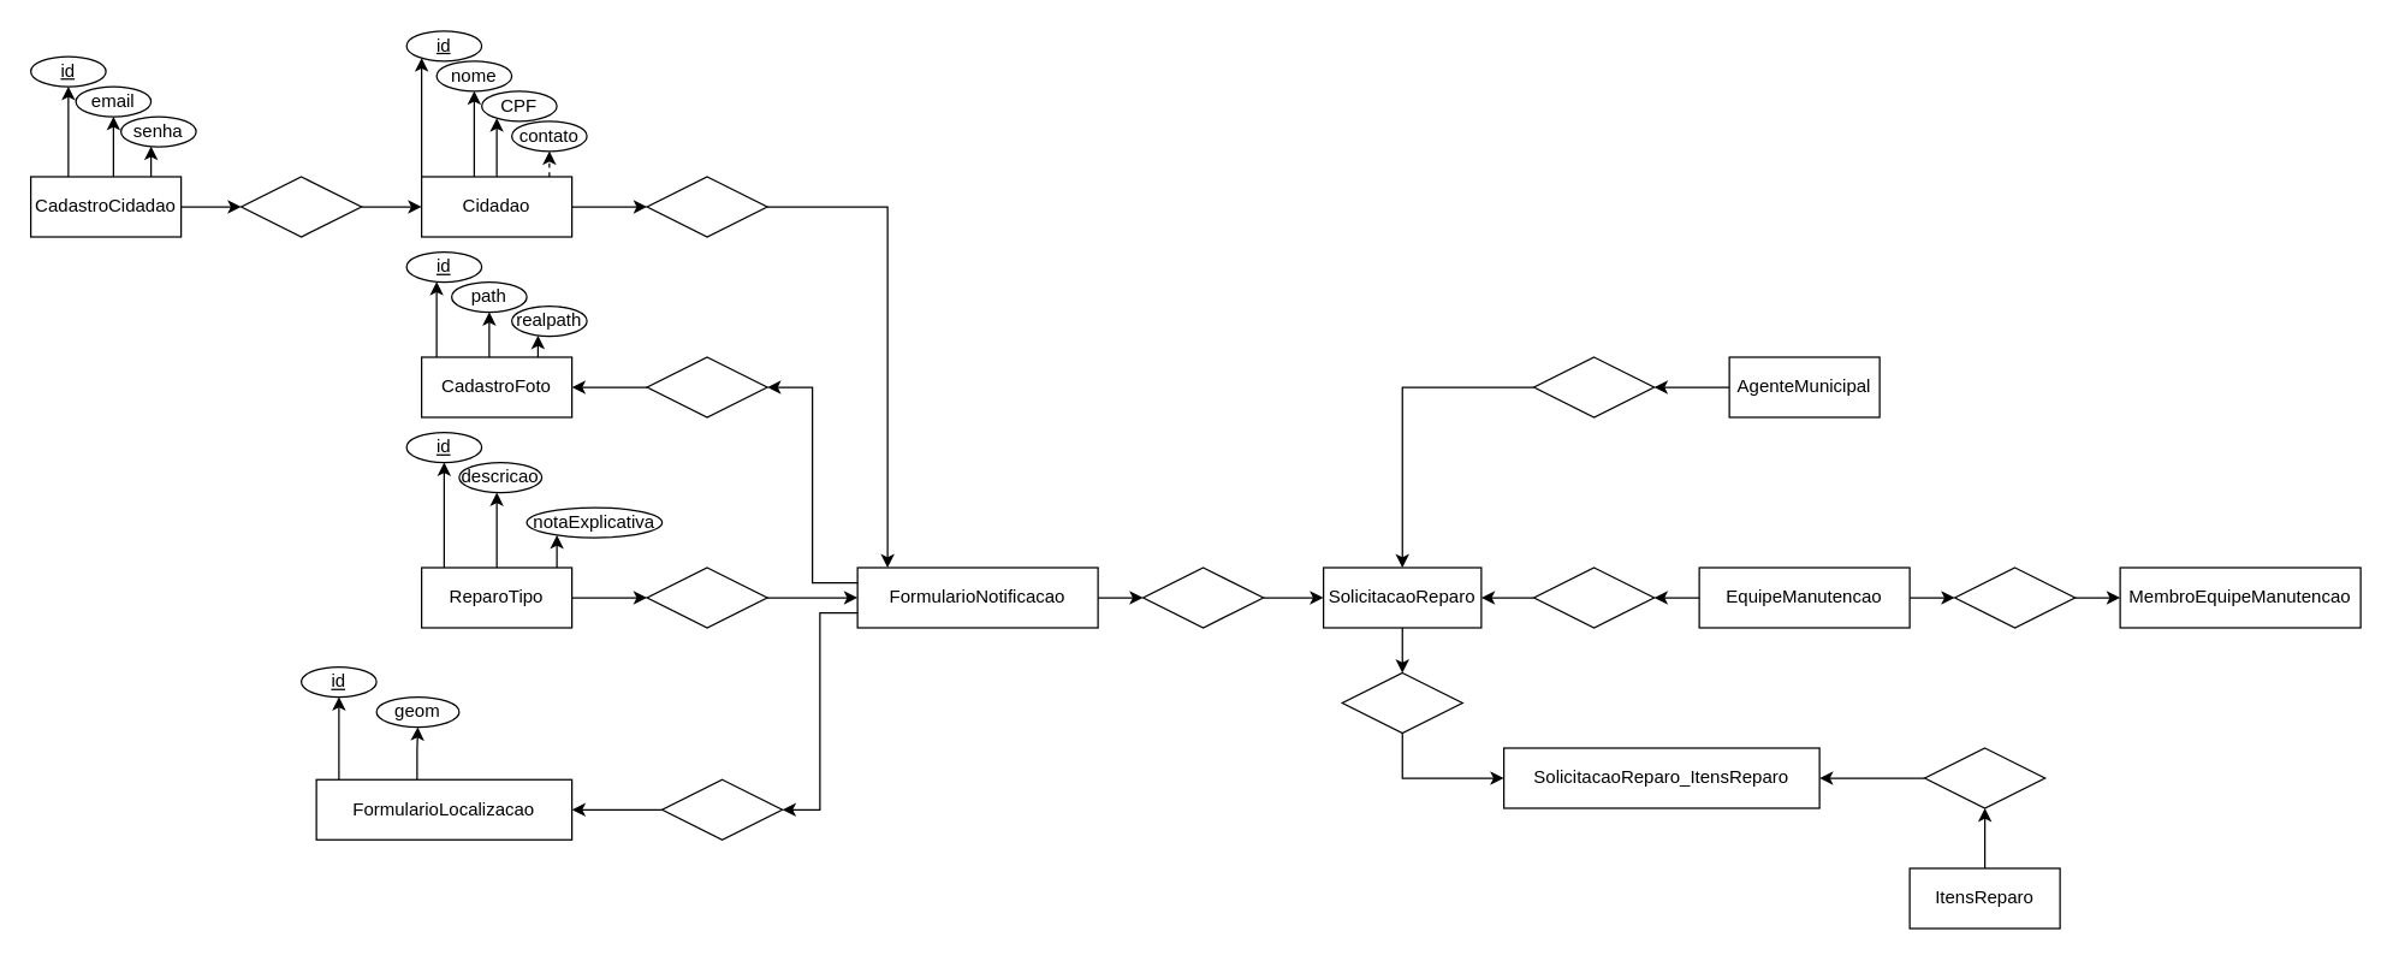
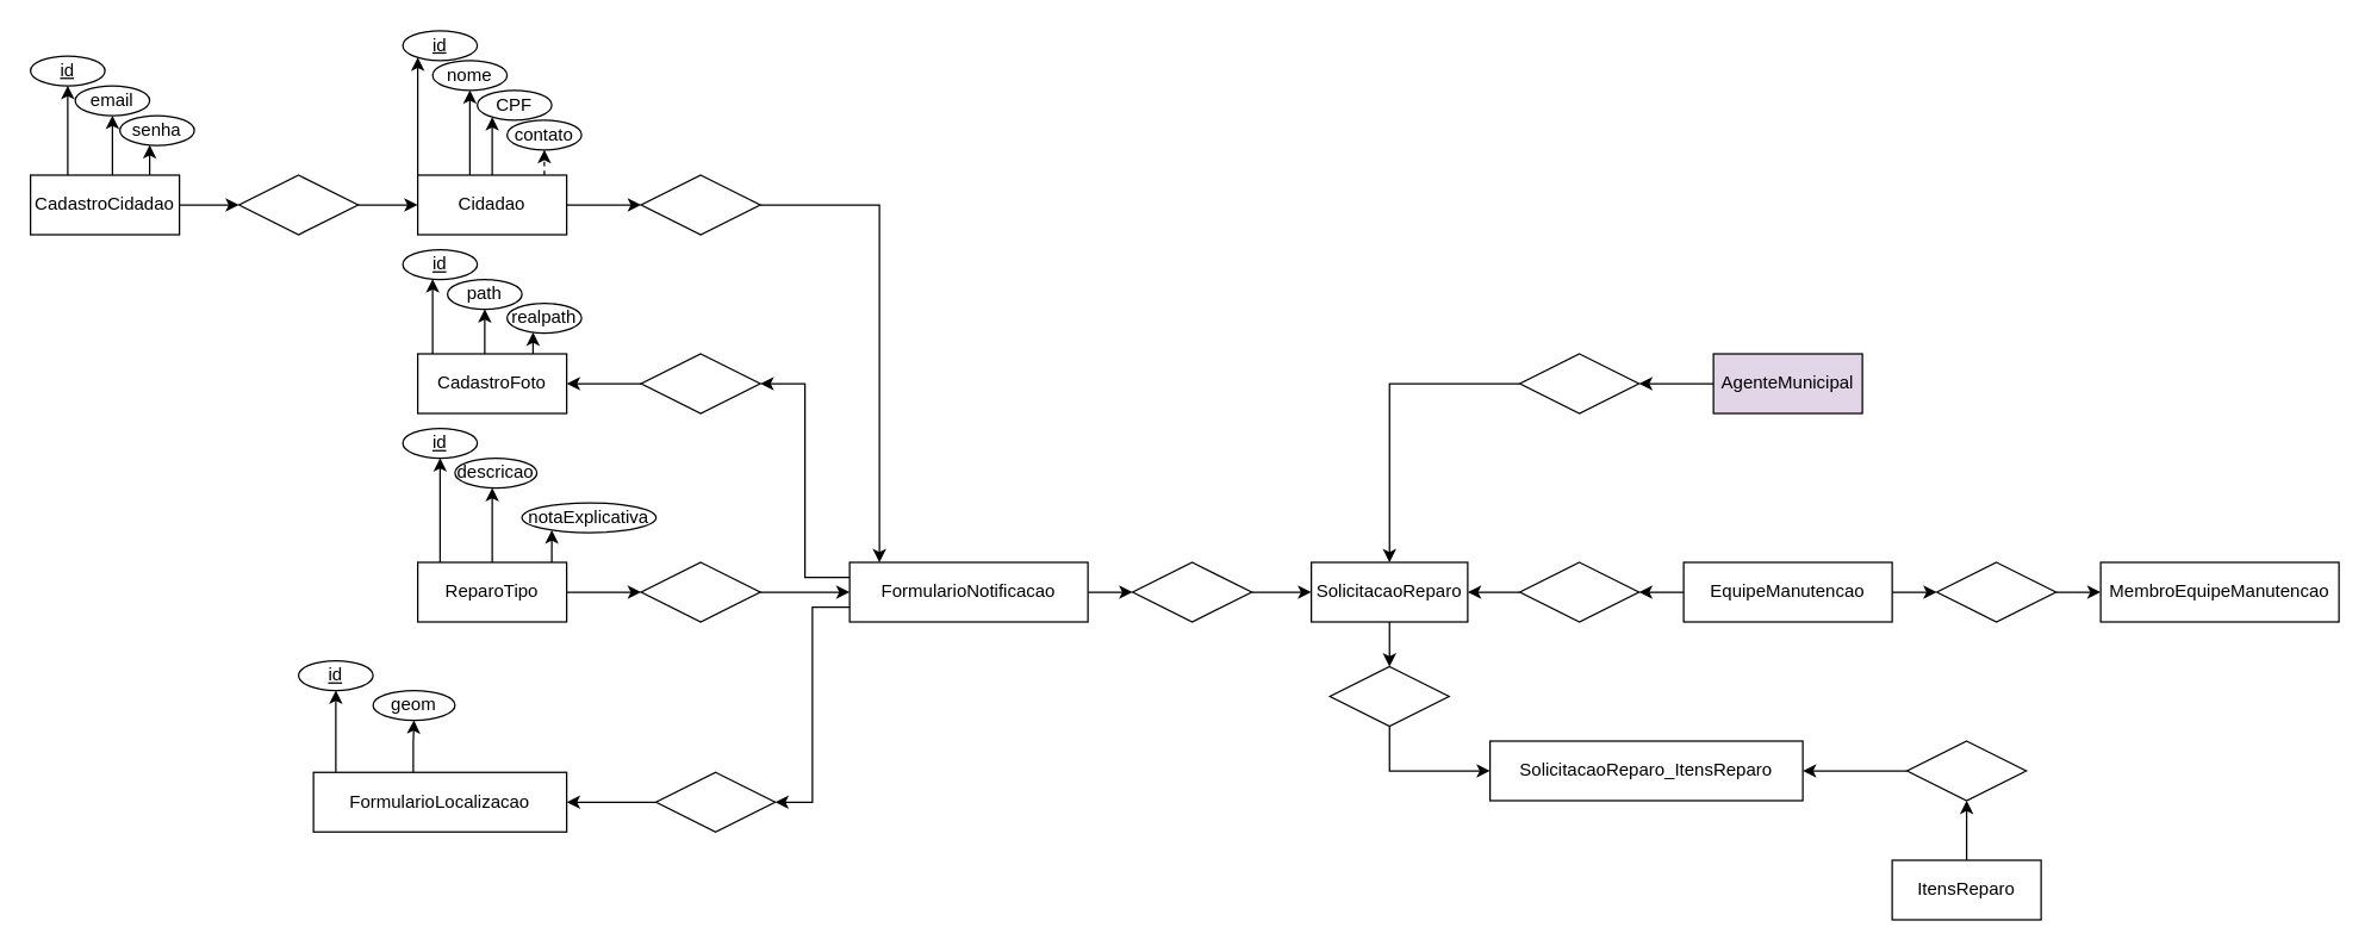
  <mxCell id="0" />
  <mxCell id="1" parent="0" />
  <mxCell id="2" style="edgeStyle=orthogonalEdgeStyle;rounded=0;orthogonalLoop=1;jettySize=auto;html=1;entryX=1;entryY=0.5;entryDx=0;entryDy=0;" parent="1" source="5" target="33" edge="1"><mxGeometry relative="1" as="geometry"><Array as="points"><mxPoint x="545" y="407" /><mxPoint x="545" y="538" /></Array></mxGeometry></mxCell>
  <mxCell id="3" style="edgeStyle=orthogonalEdgeStyle;rounded=0;orthogonalLoop=1;jettySize=auto;html=1;entryX=1;entryY=0.5;entryDx=0;entryDy=0;" parent="1" source="5" target="29" edge="1"><mxGeometry relative="1" as="geometry"><Array as="points"><mxPoint x="540" y="387" /><mxPoint x="540" y="257" /></Array></mxGeometry></mxCell>
  <mxCell id="4" style="edgeStyle=orthogonalEdgeStyle;rounded=0;orthogonalLoop=1;jettySize=auto;html=1;entryX=0;entryY=0.5;entryDx=0;entryDy=0;" parent="1" source="5" target="35" edge="1"><mxGeometry relative="1" as="geometry" /></mxCell>
  <mxCell id="5" value="FormularioNotificacao" style="whiteSpace=wrap;html=1;align=center;" parent="1" vertex="1"><mxGeometry x="570" y="377" width="160" height="40" as="geometry" /></mxCell>
  <mxCell id="6" style="edgeStyle=orthogonalEdgeStyle;rounded=0;orthogonalLoop=1;jettySize=auto;html=1;" edge="1" parent="1" source="8" target="75"><mxGeometry relative="1" as="geometry"><Array as="points"><mxPoint x="225" y="487" /><mxPoint x="225" y="487" /></Array></mxGeometry></mxCell>
  <mxCell id="7" style="edgeStyle=orthogonalEdgeStyle;rounded=0;orthogonalLoop=1;jettySize=auto;html=1;" edge="1" parent="1" source="8" target="76"><mxGeometry relative="1" as="geometry"><Array as="points"><mxPoint x="277" y="498" /></Array></mxGeometry></mxCell>
  <mxCell id="8" value="FormularioLocalizacao" style="whiteSpace=wrap;html=1;align=center;" parent="1" vertex="1"><mxGeometry x="210" y="518" width="170" height="40" as="geometry" /></mxCell>
  <mxCell id="9" style="edgeStyle=orthogonalEdgeStyle;rounded=0;orthogonalLoop=1;jettySize=auto;html=1;entryX=0;entryY=0.5;entryDx=0;entryDy=0;" parent="1" source="13" target="31" edge="1"><mxGeometry relative="1" as="geometry" /></mxCell>
  <mxCell id="10" style="edgeStyle=orthogonalEdgeStyle;rounded=0;orthogonalLoop=1;jettySize=auto;html=1;" edge="1" parent="1" source="13" target="72"><mxGeometry relative="1" as="geometry"><Array as="points"><mxPoint x="295" y="337" /><mxPoint x="295" y="337" /></Array></mxGeometry></mxCell>
  <mxCell id="11" style="edgeStyle=orthogonalEdgeStyle;rounded=0;orthogonalLoop=1;jettySize=auto;html=1;entryX=0.455;entryY=1;entryDx=0;entryDy=0;entryPerimeter=0;" edge="1" parent="1" source="13" target="73"><mxGeometry relative="1" as="geometry" /></mxCell>
  <mxCell id="12" style="edgeStyle=orthogonalEdgeStyle;rounded=0;orthogonalLoop=1;jettySize=auto;html=1;" edge="1" parent="1" source="13" target="74"><mxGeometry relative="1" as="geometry"><Array as="points"><mxPoint x="370" y="367" /><mxPoint x="370" y="367" /></Array></mxGeometry></mxCell>
  <mxCell id="13" value="ReparoTipo" style="whiteSpace=wrap;html=1;align=center;" parent="1" vertex="1"><mxGeometry x="280" y="377" width="100" height="40" as="geometry" /></mxCell>
  <mxCell id="14" style="edgeStyle=orthogonalEdgeStyle;rounded=0;orthogonalLoop=1;jettySize=auto;html=1;" edge="1" parent="1" source="17" target="69"><mxGeometry relative="1" as="geometry"><Array as="points"><mxPoint x="290" y="217" /><mxPoint x="290" y="217" /></Array></mxGeometry></mxCell>
  <mxCell id="15" style="edgeStyle=orthogonalEdgeStyle;rounded=0;orthogonalLoop=1;jettySize=auto;html=1;" edge="1" parent="1" source="17" target="70"><mxGeometry relative="1" as="geometry"><Array as="points"><mxPoint x="325" y="227" /><mxPoint x="325" y="227" /></Array></mxGeometry></mxCell>
  <mxCell id="16" style="edgeStyle=orthogonalEdgeStyle;rounded=0;orthogonalLoop=1;jettySize=auto;html=1;" edge="1" parent="1" source="17" target="71"><mxGeometry relative="1" as="geometry"><Array as="points"><mxPoint x="360" y="237" /><mxPoint x="360" y="237" /></Array></mxGeometry></mxCell>
  <mxCell id="17" value="CadastroFoto" style="whiteSpace=wrap;html=1;align=center;" parent="1" vertex="1"><mxGeometry x="280" y="237" width="100" height="40" as="geometry" /></mxCell>
  <mxCell id="18" style="edgeStyle=orthogonalEdgeStyle;rounded=0;orthogonalLoop=1;jettySize=auto;html=1;entryX=0.5;entryY=0;entryDx=0;entryDy=0;" parent="1" source="19" target="40" edge="1"><mxGeometry relative="1" as="geometry" /></mxCell>
  <mxCell id="19" value="SolicitacaoReparo" style="whiteSpace=wrap;html=1;align=center;" parent="1" vertex="1"><mxGeometry x="880" y="377" width="105" height="40" as="geometry" /></mxCell>
  <mxCell id="20" style="edgeStyle=orthogonalEdgeStyle;rounded=0;orthogonalLoop=1;jettySize=auto;html=1;startArrow=none;" parent="1" source="38" target="24" edge="1"><mxGeometry relative="1" as="geometry" /></mxCell>
  <mxCell id="21" style="edgeStyle=orthogonalEdgeStyle;rounded=0;orthogonalLoop=1;jettySize=auto;html=1;entryX=1;entryY=0.5;entryDx=0;entryDy=0;" parent="1" source="23" target="37" edge="1"><mxGeometry relative="1" as="geometry" /></mxCell>
  <mxCell id="22" style="edgeStyle=orthogonalEdgeStyle;rounded=0;orthogonalLoop=1;jettySize=auto;html=1;" parent="1" source="23" target="38" edge="1"><mxGeometry relative="1" as="geometry" /></mxCell>
  <mxCell id="23" value="EquipeManutencao" style="whiteSpace=wrap;html=1;align=center;" parent="1" vertex="1"><mxGeometry x="1130" y="377" width="140" height="40" as="geometry" /></mxCell>
  <mxCell id="24" value="MembroEquipeManutencao" style="whiteSpace=wrap;html=1;align=center;" parent="1" vertex="1"><mxGeometry x="1410" y="377" width="160" height="40" as="geometry" /></mxCell>
  <mxCell id="25" value="SolicitacaoReparo_ItensReparo" style="whiteSpace=wrap;html=1;align=center;" parent="1" vertex="1"><mxGeometry x="1000" y="497" width="210" height="40" as="geometry" /></mxCell>
  <mxCell id="26" style="edgeStyle=orthogonalEdgeStyle;rounded=0;orthogonalLoop=1;jettySize=auto;html=1;entryX=0.5;entryY=1;entryDx=0;entryDy=0;" parent="1" source="27" target="42" edge="1"><mxGeometry relative="1" as="geometry" /></mxCell>
  <mxCell id="27" value="ItensReparo" style="whiteSpace=wrap;html=1;align=center;" parent="1" vertex="1"><mxGeometry x="1270" y="577" width="100" height="40" as="geometry" /></mxCell>
  <mxCell id="28" style="edgeStyle=orthogonalEdgeStyle;rounded=0;orthogonalLoop=1;jettySize=auto;html=1;" parent="1" source="29" target="17" edge="1"><mxGeometry relative="1" as="geometry" /></mxCell>
  <mxCell id="29" value="" style="shape=rhombus;perimeter=rhombusPerimeter;whiteSpace=wrap;html=1;align=center;" parent="1" vertex="1"><mxGeometry x="430" y="237" width="80" height="40" as="geometry" /></mxCell>
  <mxCell id="30" value="" style="edgeStyle=orthogonalEdgeStyle;rounded=0;orthogonalLoop=1;jettySize=auto;html=1;" parent="1" source="31" target="5" edge="1"><mxGeometry relative="1" as="geometry"><Array as="points"><mxPoint x="510" y="397" /><mxPoint x="510" y="397" /></Array></mxGeometry></mxCell>
  <mxCell id="31" value="" style="shape=rhombus;perimeter=rhombusPerimeter;whiteSpace=wrap;html=1;align=center;" parent="1" vertex="1"><mxGeometry x="430" y="377" width="80" height="40" as="geometry" /></mxCell>
  <mxCell id="32" style="edgeStyle=orthogonalEdgeStyle;rounded=0;orthogonalLoop=1;jettySize=auto;html=1;" parent="1" source="33" target="8" edge="1"><mxGeometry relative="1" as="geometry" /></mxCell>
  <mxCell id="33" value="" style="shape=rhombus;perimeter=rhombusPerimeter;whiteSpace=wrap;html=1;align=center;" parent="1" vertex="1"><mxGeometry x="440" y="518" width="80" height="40" as="geometry" /></mxCell>
  <mxCell id="34" style="edgeStyle=orthogonalEdgeStyle;rounded=0;orthogonalLoop=1;jettySize=auto;html=1;" parent="1" source="35" target="19" edge="1"><mxGeometry relative="1" as="geometry" /></mxCell>
  <mxCell id="35" value="" style="shape=rhombus;perimeter=rhombusPerimeter;whiteSpace=wrap;html=1;align=center;" parent="1" vertex="1"><mxGeometry x="760" y="377" width="80" height="40" as="geometry" /></mxCell>
  <mxCell id="36" style="edgeStyle=orthogonalEdgeStyle;rounded=0;orthogonalLoop=1;jettySize=auto;html=1;" parent="1" source="37" target="19" edge="1"><mxGeometry relative="1" as="geometry" /></mxCell>
  <mxCell id="37" value="" style="shape=rhombus;perimeter=rhombusPerimeter;whiteSpace=wrap;html=1;align=center;" parent="1" vertex="1"><mxGeometry x="1020" y="377" width="80" height="40" as="geometry" /></mxCell>
  <mxCell id="38" value="" style="shape=rhombus;perimeter=rhombusPerimeter;whiteSpace=wrap;html=1;align=center;" parent="1" vertex="1"><mxGeometry x="1300" y="377" width="80" height="40" as="geometry" /></mxCell>
  <mxCell id="39" style="edgeStyle=orthogonalEdgeStyle;rounded=0;orthogonalLoop=1;jettySize=auto;html=1;entryX=0;entryY=0.5;entryDx=0;entryDy=0;" parent="1" source="40" target="25" edge="1"><mxGeometry relative="1" as="geometry"><Array as="points"><mxPoint x="933" y="517" /></Array></mxGeometry></mxCell>
  <mxCell id="40" value="" style="shape=rhombus;perimeter=rhombusPerimeter;whiteSpace=wrap;html=1;align=center;" parent="1" vertex="1"><mxGeometry x="892.5" y="447" width="80" height="40" as="geometry" /></mxCell>
  <mxCell id="41" style="edgeStyle=orthogonalEdgeStyle;rounded=0;orthogonalLoop=1;jettySize=auto;html=1;" parent="1" source="42" target="25" edge="1"><mxGeometry relative="1" as="geometry" /></mxCell>
  <mxCell id="42" value="" style="shape=rhombus;perimeter=rhombusPerimeter;whiteSpace=wrap;html=1;align=center;" parent="1" vertex="1"><mxGeometry x="1280" y="497" width="80" height="40" as="geometry" /></mxCell>
  <mxCell id="43" style="edgeStyle=orthogonalEdgeStyle;rounded=0;orthogonalLoop=1;jettySize=auto;html=1;" parent="1" source="48" target="50" edge="1"><mxGeometry relative="1" as="geometry" /></mxCell>
  <mxCell id="44" style="edgeStyle=orthogonalEdgeStyle;rounded=0;orthogonalLoop=1;jettySize=auto;html=1;" edge="1" parent="1" source="48" target="65"><mxGeometry relative="1" as="geometry"><Array as="points"><mxPoint x="280" y="87" /><mxPoint x="280" y="87" /></Array></mxGeometry></mxCell>
  <mxCell id="45" style="edgeStyle=orthogonalEdgeStyle;rounded=0;orthogonalLoop=1;jettySize=auto;html=1;" edge="1" parent="1" source="48" target="66"><mxGeometry relative="1" as="geometry"><Array as="points"><mxPoint x="315" y="107" /><mxPoint x="315" y="107" /></Array></mxGeometry></mxCell>
  <mxCell id="46" style="edgeStyle=orthogonalEdgeStyle;rounded=0;orthogonalLoop=1;jettySize=auto;html=1;" edge="1" parent="1" source="48" target="67"><mxGeometry relative="1" as="geometry"><Array as="points"><mxPoint x="330" y="97" /><mxPoint x="330" y="97" /></Array></mxGeometry></mxCell>
  <mxCell id="47" style="edgeStyle=orthogonalEdgeStyle;rounded=0;orthogonalLoop=1;jettySize=auto;html=1;dashed=1;" edge="1" parent="1" source="48" target="68"><mxGeometry relative="1" as="geometry"><Array as="points"><mxPoint x="365" y="107" /><mxPoint x="365" y="107" /></Array></mxGeometry></mxCell>
  <mxCell id="48" value="Cidadao" style="whiteSpace=wrap;html=1;align=center;" parent="1" vertex="1"><mxGeometry x="280" y="117" width="100" height="40" as="geometry" /></mxCell>
  <mxCell id="49" style="edgeStyle=orthogonalEdgeStyle;rounded=0;orthogonalLoop=1;jettySize=auto;html=1;" parent="1" source="50" target="5" edge="1"><mxGeometry relative="1" as="geometry"><Array as="points"><mxPoint x="590" y="137" /></Array></mxGeometry></mxCell>
  <mxCell id="50" value="" style="shape=rhombus;perimeter=rhombusPerimeter;whiteSpace=wrap;html=1;align=center;" parent="1" vertex="1"><mxGeometry x="430" y="117" width="80" height="40" as="geometry" /></mxCell>
  <mxCell id="51" style="edgeStyle=orthogonalEdgeStyle;rounded=0;orthogonalLoop=1;jettySize=auto;html=1;entryX=1;entryY=0.5;entryDx=0;entryDy=0;" parent="1" source="52" target="54" edge="1"><mxGeometry relative="1" as="geometry" /></mxCell>
- <mxCell id="52" value="AgenteMunicipal" style="whiteSpace=wrap;html=1;align=center;" parent="1" vertex="1"><mxGeometry x="1150" y="237" width="100" height="40" as="geometry" /></mxCell>
+ <mxCell id="52" value="AgenteMunicipal" style="whiteSpace=wrap;html=1;align=center;fillColor=#e1d5e7;" parent="1" vertex="1"><mxGeometry x="1150" y="237" width="100" height="40" as="geometry" /></mxCell>
  <mxCell id="53" style="edgeStyle=orthogonalEdgeStyle;rounded=0;orthogonalLoop=1;jettySize=auto;html=1;" parent="1" source="54" target="19" edge="1"><mxGeometry relative="1" as="geometry" /></mxCell>
  <mxCell id="54" value="" style="shape=rhombus;perimeter=rhombusPerimeter;whiteSpace=wrap;html=1;align=center;" parent="1" vertex="1"><mxGeometry x="1020" y="237" width="80" height="40" as="geometry" /></mxCell>
  <mxCell id="55" style="edgeStyle=orthogonalEdgeStyle;rounded=0;orthogonalLoop=1;jettySize=auto;html=1;" edge="1" parent="1" source="59" target="61"><mxGeometry relative="1" as="geometry" /></mxCell>
  <mxCell id="56" style="edgeStyle=orthogonalEdgeStyle;rounded=0;orthogonalLoop=1;jettySize=auto;html=1;" edge="1" parent="1" source="59" target="62"><mxGeometry relative="1" as="geometry"><Array as="points"><mxPoint x="45" y="107" /><mxPoint x="45" y="107" /></Array></mxGeometry></mxCell>
  <mxCell id="57" style="edgeStyle=orthogonalEdgeStyle;rounded=0;orthogonalLoop=1;jettySize=auto;html=1;" edge="1" parent="1" source="59" target="63"><mxGeometry relative="1" as="geometry"><Array as="points"><mxPoint x="75" y="97" /><mxPoint x="75" y="97" /></Array></mxGeometry></mxCell>
  <mxCell id="58" style="edgeStyle=orthogonalEdgeStyle;rounded=0;orthogonalLoop=1;jettySize=auto;html=1;" edge="1" parent="1" source="59" target="64"><mxGeometry relative="1" as="geometry"><Array as="points"><mxPoint x="100" y="107" /><mxPoint x="100" y="107" /></Array></mxGeometry></mxCell>
  <mxCell id="59" value="CadastroCidadao" style="whiteSpace=wrap;html=1;align=center;" vertex="1" parent="1"><mxGeometry x="20" y="117" width="100" height="40" as="geometry" /></mxCell>
  <mxCell id="60" style="edgeStyle=orthogonalEdgeStyle;rounded=0;orthogonalLoop=1;jettySize=auto;html=1;" edge="1" parent="1" source="61" target="48"><mxGeometry relative="1" as="geometry" /></mxCell>
  <mxCell id="61" value="" style="shape=rhombus;perimeter=rhombusPerimeter;whiteSpace=wrap;html=1;align=center;" vertex="1" parent="1"><mxGeometry x="160" y="117" width="80" height="40" as="geometry" /></mxCell>
  <mxCell id="62" value="id" style="ellipse;whiteSpace=wrap;html=1;align=center;fontStyle=4;" vertex="1" parent="1"><mxGeometry x="20" y="37" width="50" height="20" as="geometry" /></mxCell>
  <mxCell id="63" value="email" style="ellipse;whiteSpace=wrap;html=1;align=center;" vertex="1" parent="1"><mxGeometry x="50" y="57" width="50" height="20" as="geometry" /></mxCell>
  <mxCell id="64" value="senha" style="ellipse;whiteSpace=wrap;html=1;align=center;" vertex="1" parent="1"><mxGeometry x="80" y="77" width="50" height="20" as="geometry" /></mxCell>
  <mxCell id="65" value="id" style="ellipse;whiteSpace=wrap;html=1;align=center;fontStyle=4;" vertex="1" parent="1"><mxGeometry x="270" y="20" width="50" height="20" as="geometry" /></mxCell>
  <mxCell id="66" value="nome" style="ellipse;whiteSpace=wrap;html=1;align=center;" vertex="1" parent="1"><mxGeometry x="290" y="40" width="50" height="20" as="geometry" /></mxCell>
  <mxCell id="67" value="CPF" style="ellipse;whiteSpace=wrap;html=1;align=center;" vertex="1" parent="1"><mxGeometry x="320" y="60" width="50" height="20" as="geometry" /></mxCell>
  <mxCell id="68" value="contato" style="ellipse;whiteSpace=wrap;html=1;align=center;" vertex="1" parent="1"><mxGeometry x="340" y="80" width="50" height="20" as="geometry" /></mxCell>
  <mxCell id="69" value="id" style="ellipse;whiteSpace=wrap;html=1;align=center;fontStyle=4;" vertex="1" parent="1"><mxGeometry x="270" y="167" width="50" height="20" as="geometry" /></mxCell>
  <mxCell id="70" value="path" style="ellipse;whiteSpace=wrap;html=1;align=center;" vertex="1" parent="1"><mxGeometry x="300" y="187" width="50" height="20" as="geometry" /></mxCell>
  <mxCell id="71" value="realpath" style="ellipse;whiteSpace=wrap;html=1;align=center;" vertex="1" parent="1"><mxGeometry x="340" y="203" width="50" height="20" as="geometry" /></mxCell>
  <mxCell id="72" value="id" style="ellipse;whiteSpace=wrap;html=1;align=center;fontStyle=4;" vertex="1" parent="1"><mxGeometry x="270" y="287" width="50" height="20" as="geometry" /></mxCell>
  <mxCell id="73" value="descricao" style="ellipse;whiteSpace=wrap;html=1;align=center;" vertex="1" parent="1"><mxGeometry x="305" y="307" width="55" height="20" as="geometry" /></mxCell>
  <mxCell id="74" value="notaExplicativa" style="ellipse;whiteSpace=wrap;html=1;align=center;" vertex="1" parent="1"><mxGeometry x="350" y="337" width="90" height="20" as="geometry" /></mxCell>
  <mxCell id="75" value="id" style="ellipse;whiteSpace=wrap;html=1;align=center;fontStyle=4;" vertex="1" parent="1"><mxGeometry x="200" y="443" width="50" height="20" as="geometry" /></mxCell>
  <mxCell id="76" value="geom" style="ellipse;whiteSpace=wrap;html=1;align=center;" vertex="1" parent="1"><mxGeometry x="250" y="463" width="55" height="20" as="geometry" /></mxCell>
